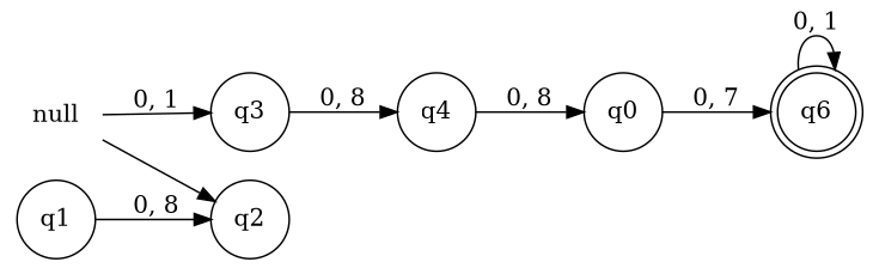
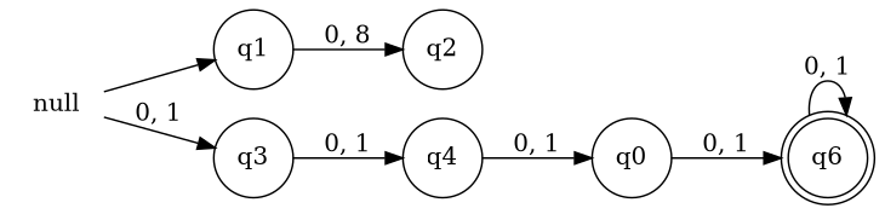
  digraph {
    rankdir=LR
    node [shape=circle]
    null [shape=plaintext]
    q1
    q3
    q2
    q4
    n6 [label=q0]
    q6 [shape=doublecircle]
-   null -> q2
+   null -> q1
    null -> q3 [label="0, 1"]
    q1 -> q2 [label="0, 8"]
-   q3 -> q4 [label="0, 8"]
-   q4 -> n6 [label="0, 8"]
-   n6 -> q6 [label="0, 7"]
+   q3 -> q4 [label="0, 1"]
+   q4 -> n6 [label="0, 1"]
+   n6 -> q6 [label="0, 1"]
    q6 -> q6 [label="0, 1"]
  }
